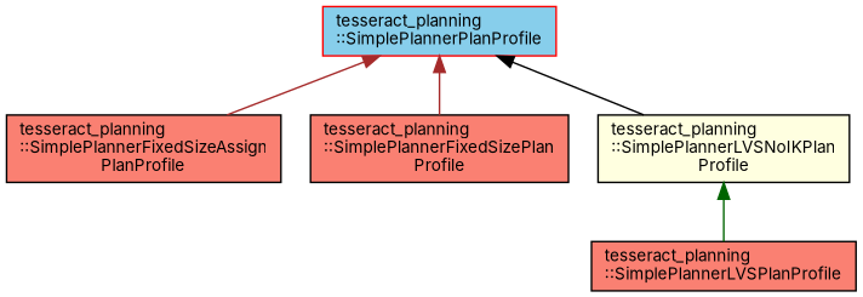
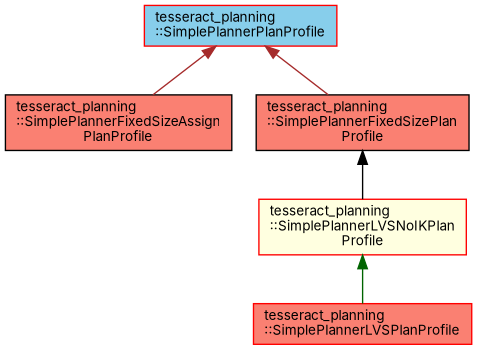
  digraph {
    fontname=Inter
    rankdir=TB
    node [color=red fillcolor=salmon fontname=Inter fontsize=10 shape=box style=filled]
    edge [color=brown dir=back fontname=Inter fontsize=10 labelfontname=Helvetica labelfontsize=10 style=solid]
    n1 [fillcolor=skyblue fontcolor=black height=0.2 label="tesseract_planning\l::SimplePlannerPlanProfile" width=0.4]
    n2 [color=black height=0.2 label="tesseract_planning\l::SimplePlannerFixedSizeAssign\lPlanProfile" width=0.4]
    n3 [color=black height=0.2 label="tesseract_planning\l::SimplePlannerFixedSizePlan\lProfile" width=0.4]
-   n4 [color=black fillcolor=lightyellow height=0.2 label="tesseract_planning\l::SimplePlannerLVSNoIKPlan\lProfile" width=0.4]
-   n5 [color=black height=0.2 label="tesseract_planning\l::SimplePlannerLVSPlanProfile" width=0.4]
+   n4 [fillcolor=lightyellow height=0.2 label="tesseract_planning\l::SimplePlannerLVSNoIKPlan\lProfile" width=0.4]
+   n5 [height=0.2 label="tesseract_planning\l::SimplePlannerLVSPlanProfile" width=0.4]
    n1 -> n2
    n1 -> n3
-   n1 -> n4 [color=black]
+   n3 -> n4 [color=black]
    n4 -> n5 [color=darkgreen]
  }
